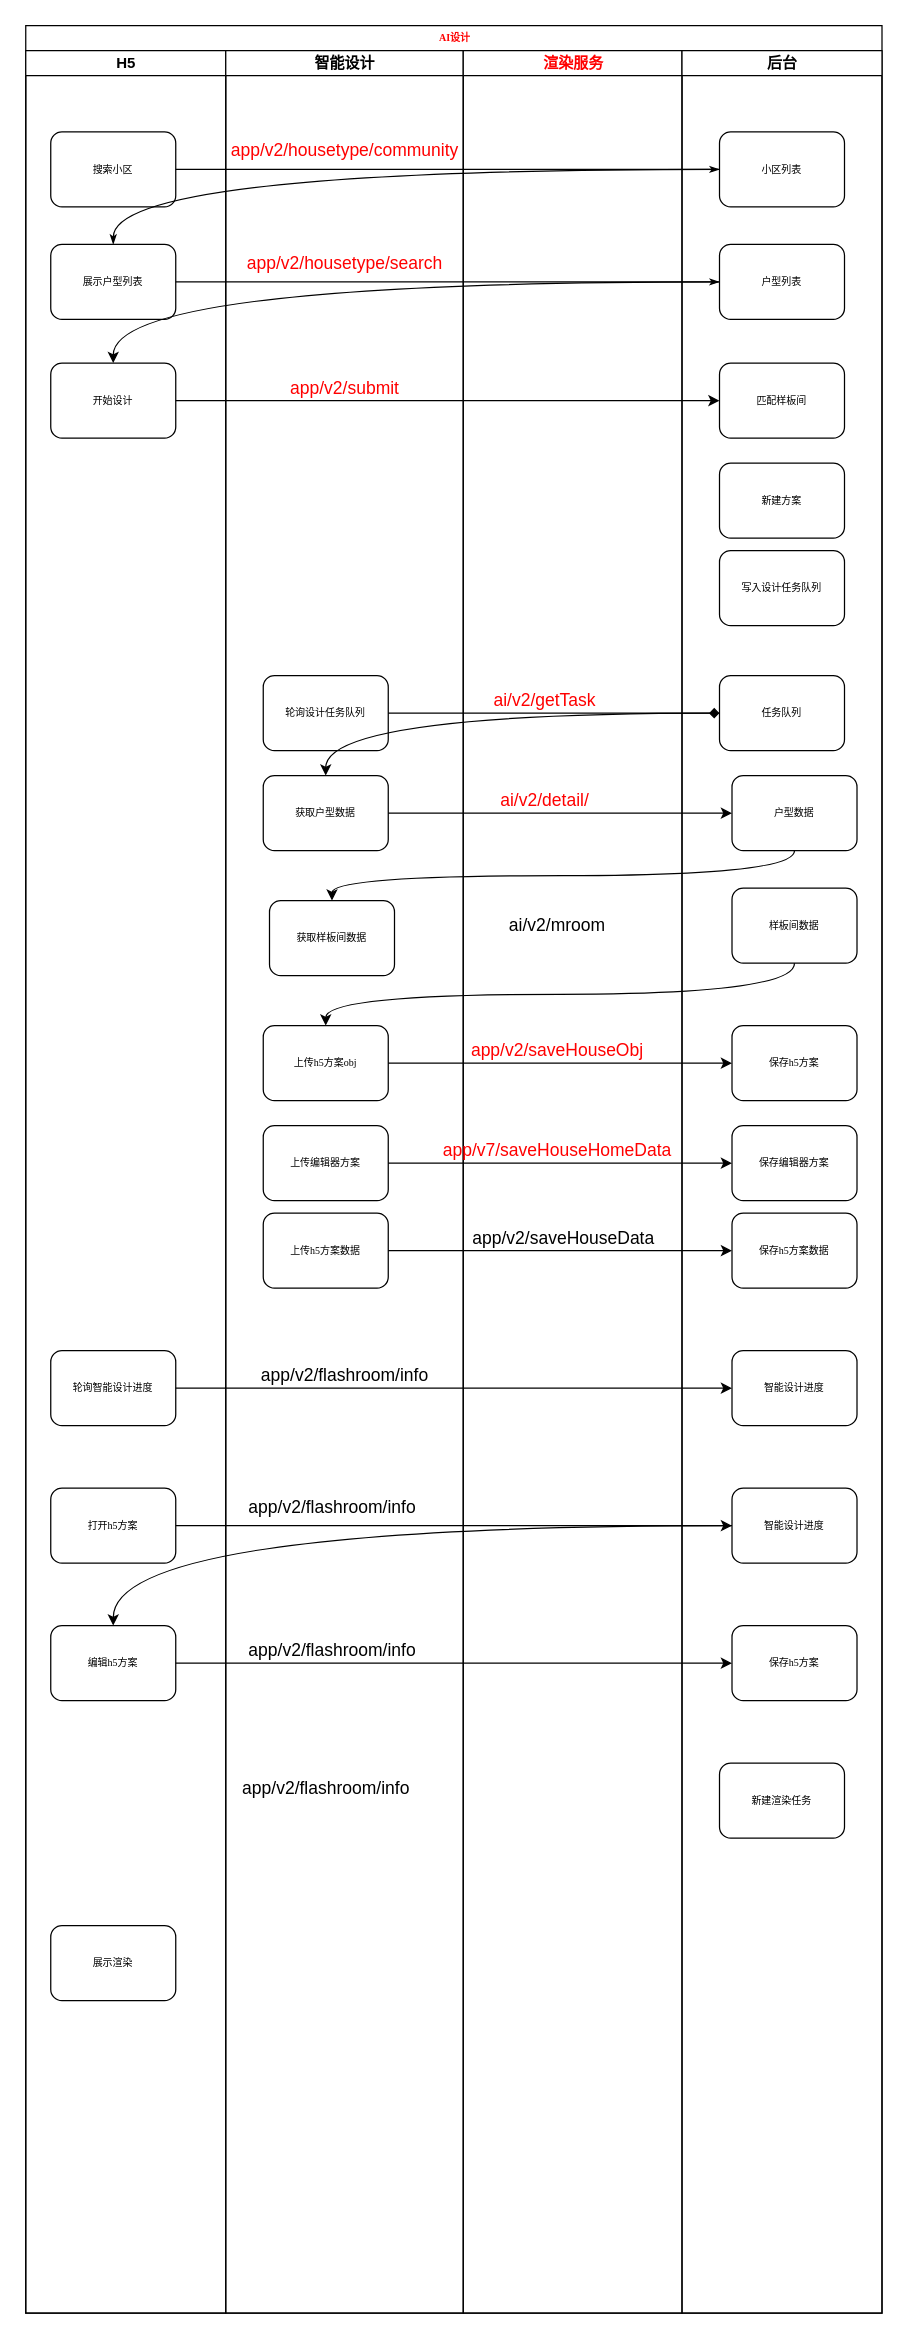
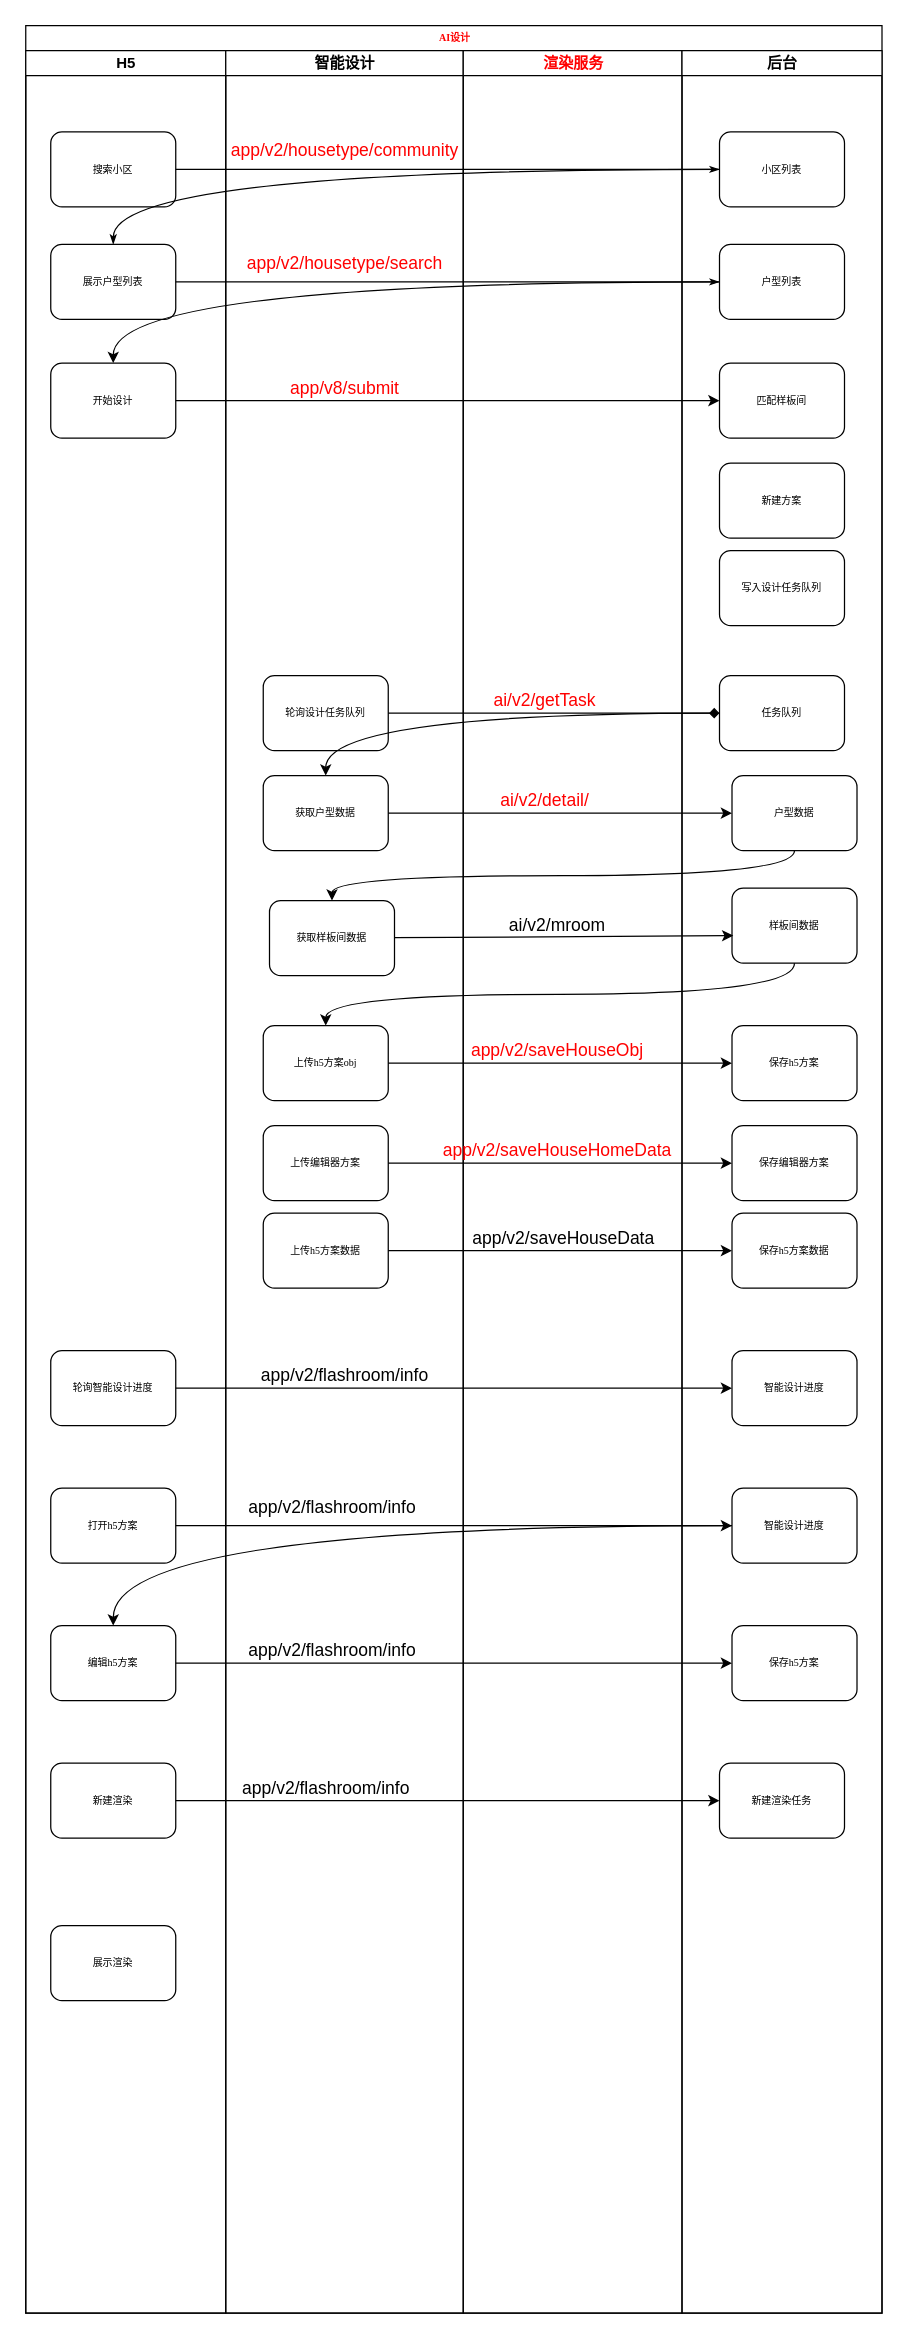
  <mxCell id="0" />
  <mxCell id="1" parent="0" />
  <mxCell id="2" value="AI设计" style="swimlane;html=1;childLayout=stackLayout;startSize=20;rounded=0;shadow=0;labelBackgroundColor=none;strokeWidth=1;fontFamily=Verdana;fontSize=8;align=center;fontColor=#FF0000;" parent="1" vertex="1"><mxGeometry x="20" y="20" width="685" height="1830" as="geometry" /></mxCell>
  <mxCell id="3" value="H5" style="swimlane;html=1;startSize=20;" parent="2" vertex="1"><mxGeometry y="20" width="160" height="1810" as="geometry" /></mxCell>
  <mxCell id="4" value="搜索小区" style="rounded=1;whiteSpace=wrap;html=1;shadow=0;labelBackgroundColor=none;strokeWidth=1;fontFamily=Verdana;fontSize=8;align=center;" parent="3" vertex="1"><mxGeometry x="20" y="65" width="100" height="60" as="geometry" /></mxCell>
  <mxCell id="5" value="展示户型列表" style="rounded=1;whiteSpace=wrap;html=1;shadow=0;labelBackgroundColor=none;strokeWidth=1;fontFamily=Verdana;fontSize=8;align=center;" parent="3" vertex="1"><mxGeometry x="20" y="155" width="100" height="60" as="geometry" /></mxCell>
  <mxCell id="6" value="开始设计" style="rounded=1;whiteSpace=wrap;html=1;shadow=0;labelBackgroundColor=none;strokeWidth=1;fontFamily=Verdana;fontSize=8;align=center;" parent="3" vertex="1"><mxGeometry x="20" y="250" width="100" height="60" as="geometry" /></mxCell>
  <mxCell id="7" value="轮询智能设计进度" style="rounded=1;whiteSpace=wrap;html=1;shadow=0;labelBackgroundColor=none;strokeWidth=1;fontFamily=Verdana;fontSize=8;align=center;" parent="3" vertex="1"><mxGeometry x="20" y="1040" width="100" height="60" as="geometry" /></mxCell>
  <mxCell id="8" value="打开h5方案" style="rounded=1;whiteSpace=wrap;html=1;shadow=0;labelBackgroundColor=none;strokeWidth=1;fontFamily=Verdana;fontSize=8;align=center;" parent="3" vertex="1"><mxGeometry x="20" y="1150" width="100" height="60" as="geometry" /></mxCell>
  <mxCell id="9" value="编辑h5方案" style="rounded=1;whiteSpace=wrap;html=1;shadow=0;labelBackgroundColor=none;strokeWidth=1;fontFamily=Verdana;fontSize=8;align=center;" parent="3" vertex="1"><mxGeometry x="20" y="1260" width="100" height="60" as="geometry" /></mxCell>
+ <mxCell id="10" value="新建渲染" style="rounded=1;whiteSpace=wrap;html=1;shadow=0;labelBackgroundColor=none;strokeWidth=1;fontFamily=Verdana;fontSize=8;align=center;" parent="3" vertex="1"><mxGeometry x="20" y="1370" width="100" height="60" as="geometry" /></mxCell>
  <mxCell id="11" value="展示渲染" style="rounded=1;whiteSpace=wrap;html=1;shadow=0;labelBackgroundColor=none;strokeWidth=1;fontFamily=Verdana;fontSize=8;align=center;" parent="3" vertex="1"><mxGeometry x="20" y="1500" width="100" height="60" as="geometry" /></mxCell>
  <mxCell id="12" style="edgeStyle=orthogonalEdgeStyle;rounded=1;html=1;labelBackgroundColor=none;startArrow=none;startFill=0;startSize=5;endArrow=classicThin;endFill=1;endSize=5;jettySize=auto;orthogonalLoop=1;strokeWidth=1;fontFamily=Verdana;fontSize=8" parent="2" source="4" target="37" edge="1"><mxGeometry relative="1" as="geometry" /></mxCell>
  <mxCell id="13" style="edgeStyle=orthogonalEdgeStyle;rounded=1;html=1;labelBackgroundColor=none;startArrow=none;startFill=0;startSize=5;endArrow=classicThin;endFill=1;endSize=5;jettySize=auto;orthogonalLoop=1;strokeWidth=1;fontFamily=Verdana;fontSize=8;curved=1;" parent="2" source="37" target="5" edge="1"><mxGeometry relative="1" as="geometry" /></mxCell>
  <mxCell id="14" style="edgeStyle=orthogonalEdgeStyle;rounded=1;html=1;labelBackgroundColor=none;startArrow=none;startFill=0;startSize=5;endArrow=classicThin;endFill=1;endSize=5;jettySize=auto;orthogonalLoop=1;strokeWidth=1;fontFamily=Verdana;fontSize=8;entryX=0;entryY=0.5;entryDx=0;entryDy=0;" parent="2" source="5" target="38" edge="1"><mxGeometry relative="1" as="geometry"><mxPoint x="355" y="205" as="targetPoint" /></mxGeometry></mxCell>
  <mxCell id="15" value="智能设计" style="swimlane;html=1;startSize=20;" parent="2" vertex="1"><mxGeometry x="160" y="20" width="190" height="1810" as="geometry" /></mxCell>
  <mxCell id="16" value="app/v2/housetype/community" style="text;html=1;align=center;verticalAlign=middle;resizable=0;points=[];autosize=1;strokeColor=none;fillColor=none;fontColor=#FF0000;fontSize=14;" parent="15" vertex="1"><mxGeometry x="-5" y="70" width="200" height="20" as="geometry" /></mxCell>
  <mxCell id="17" value="app/v2/housetype/search" style="text;html=1;align=center;verticalAlign=middle;resizable=0;points=[];autosize=1;strokeColor=none;fillColor=none;fontColor=#FF0000;fontSize=14;" parent="15" vertex="1"><mxGeometry x="10" y="160" width="170" height="20" as="geometry" /></mxCell>
  <mxCell id="18" value="轮询设计任务队列" style="rounded=1;whiteSpace=wrap;html=1;shadow=0;labelBackgroundColor=none;strokeWidth=1;fontFamily=Verdana;fontSize=8;align=center;" parent="15" vertex="1"><mxGeometry x="30" y="500" width="100" height="60" as="geometry" /></mxCell>
- <mxCell id="19" value="app/v2/submit" style="text;html=1;align=center;verticalAlign=middle;resizable=0;points=[];autosize=1;strokeColor=none;fillColor=none;fontSize=14;fontColor=#FF0000;" parent="15" vertex="1"><mxGeometry x="45" y="260" width="100" height="20" as="geometry" /></mxCell>
+ <mxCell id="19" value="app/v8/submit" style="text;html=1;align=center;verticalAlign=middle;resizable=0;points=[];autosize=1;strokeColor=none;fillColor=none;fontSize=14;fontColor=#FF0000;" parent="15" vertex="1"><mxGeometry x="45" y="260" width="100" height="20" as="geometry" /></mxCell>
  <mxCell id="20" value="获取户型数据" style="rounded=1;whiteSpace=wrap;html=1;shadow=0;labelBackgroundColor=none;strokeWidth=1;fontFamily=Verdana;fontSize=8;align=center;" parent="15" vertex="1"><mxGeometry x="30" y="580" width="100" height="60" as="geometry" /></mxCell>
  <mxCell id="21" value="获取样板间数据" style="rounded=1;whiteSpace=wrap;html=1;shadow=0;labelBackgroundColor=none;strokeWidth=1;fontFamily=Verdana;fontSize=8;align=center;" parent="15" vertex="1"><mxGeometry x="35" y="680" width="100" height="60" as="geometry" /></mxCell>
  <mxCell id="22" value="上传h5方案obj" style="rounded=1;whiteSpace=wrap;html=1;shadow=0;labelBackgroundColor=none;strokeWidth=1;fontFamily=Verdana;fontSize=8;align=center;" parent="15" vertex="1"><mxGeometry x="30" y="780" width="100" height="60" as="geometry" /></mxCell>
  <mxCell id="23" value="上传编辑器方案" style="rounded=1;whiteSpace=wrap;html=1;shadow=0;labelBackgroundColor=none;strokeWidth=1;fontFamily=Verdana;fontSize=8;align=center;" parent="15" vertex="1"><mxGeometry x="30" y="860" width="100" height="60" as="geometry" /></mxCell>
  <mxCell id="24" value="上传h5方案数据" style="rounded=1;whiteSpace=wrap;html=1;shadow=0;labelBackgroundColor=none;strokeWidth=1;fontFamily=Verdana;fontSize=8;align=center;" parent="15" vertex="1"><mxGeometry x="30" y="930" width="100" height="60" as="geometry" /></mxCell>
  <mxCell id="25" value="app/v2/flashroom/info" style="text;html=1;align=center;verticalAlign=middle;resizable=0;points=[];autosize=1;strokeColor=none;fillColor=none;fontSize=14;" parent="15" vertex="1"><mxGeometry x="20" y="1050" width="150" height="20" as="geometry" /></mxCell>
  <mxCell id="26" value="app/v2/flashroom/info" style="text;html=1;align=center;verticalAlign=middle;resizable=0;points=[];autosize=1;strokeColor=none;fillColor=none;fontSize=14;" parent="15" vertex="1"><mxGeometry x="10" y="1270" width="150" height="20" as="geometry" /></mxCell>
  <mxCell id="27" value="app/v2/flashroom/info" style="text;html=1;align=center;verticalAlign=middle;resizable=0;points=[];autosize=1;strokeColor=none;fillColor=none;fontSize=14;" parent="15" vertex="1"><mxGeometry x="10" y="1155" width="150" height="20" as="geometry" /></mxCell>
  <mxCell id="28" value="app/v2/flashroom/info" style="text;html=1;align=center;verticalAlign=middle;resizable=0;points=[];autosize=1;strokeColor=none;fillColor=none;fontSize=14;" parent="15" vertex="1"><mxGeometry x="5" y="1380" width="150" height="20" as="geometry" /></mxCell>
  <mxCell id="29" value="渲染服务" style="swimlane;html=1;startSize=20;fontColor=#FF0000;" parent="2" vertex="1"><mxGeometry x="350" y="20" width="175" height="1810" as="geometry" /></mxCell>
  <mxCell id="30" value="ai/v2/detail/" style="text;html=1;align=center;verticalAlign=middle;resizable=0;points=[];autosize=1;strokeColor=none;fillColor=none;fontSize=14;fontColor=#FF0000;" parent="29" vertex="1"><mxGeometry x="20" y="590" width="90" height="20" as="geometry" /></mxCell>
  <mxCell id="31" value="ai/v2/mroom" style="text;html=1;align=center;verticalAlign=middle;resizable=0;points=[];autosize=1;strokeColor=none;fillColor=none;fontSize=14;" parent="29" vertex="1"><mxGeometry x="30" y="690" width="90" height="20" as="geometry" /></mxCell>
  <mxCell id="32" value="app/v2/saveHouseObj" style="text;html=1;align=center;verticalAlign=middle;resizable=0;points=[];autosize=1;strokeColor=none;fillColor=none;fontSize=14;fontColor=#FF0000;" parent="29" vertex="1"><mxGeometry y="790" width="150" height="20" as="geometry" /></mxCell>
- <mxCell id="33" value="app/v7/saveHouseHomeData" style="text;html=1;align=center;verticalAlign=middle;resizable=0;points=[];autosize=1;strokeColor=none;fillColor=none;fontSize=14;fontColor=#FF0000;" parent="29" vertex="1"><mxGeometry x="-25" y="870" width="200" height="20" as="geometry" /></mxCell>
+ <mxCell id="33" value="app/v2/saveHouseHomeData" style="text;html=1;align=center;verticalAlign=middle;resizable=0;points=[];autosize=1;strokeColor=none;fillColor=none;fontSize=14;fontColor=#FF0000;" parent="29" vertex="1"><mxGeometry x="-25" y="870" width="200" height="20" as="geometry" /></mxCell>
  <mxCell id="34" value="app/v2/saveHouseData" style="text;html=1;align=center;verticalAlign=middle;resizable=0;points=[];autosize=1;strokeColor=none;fillColor=none;fontSize=14;" parent="29" vertex="1"><mxGeometry y="940" width="160" height="20" as="geometry" /></mxCell>
  <mxCell id="35" value="ai/v2/getTask" style="text;html=1;align=center;verticalAlign=middle;resizable=0;points=[];autosize=1;strokeColor=none;fillColor=none;fontSize=14;fontColor=#FF0000;" parent="29" vertex="1"><mxGeometry x="15" y="510" width="100" height="20" as="geometry" /></mxCell>
  <mxCell id="36" value="后台" style="swimlane;html=1;startSize=20;" parent="2" vertex="1"><mxGeometry x="525" y="20" width="160" height="1810" as="geometry" /></mxCell>
  <mxCell id="37" value="小区列表" style="rounded=1;whiteSpace=wrap;html=1;shadow=0;labelBackgroundColor=none;strokeWidth=1;fontFamily=Verdana;fontSize=8;align=center;" parent="36" vertex="1"><mxGeometry x="30" y="65" width="100" height="60" as="geometry" /></mxCell>
  <mxCell id="38" value="户型列表" style="rounded=1;whiteSpace=wrap;html=1;shadow=0;labelBackgroundColor=none;strokeWidth=1;fontFamily=Verdana;fontSize=8;align=center;" parent="36" vertex="1"><mxGeometry x="30" y="155" width="100" height="60" as="geometry" /></mxCell>
  <mxCell id="39" value="匹配样板间" style="rounded=1;whiteSpace=wrap;html=1;shadow=0;labelBackgroundColor=none;strokeWidth=1;fontFamily=Verdana;fontSize=8;align=center;" parent="36" vertex="1"><mxGeometry x="30" y="250" width="100" height="60" as="geometry" /></mxCell>
  <mxCell id="40" value="新建方案" style="rounded=1;whiteSpace=wrap;html=1;shadow=0;labelBackgroundColor=none;strokeWidth=1;fontFamily=Verdana;fontSize=8;align=center;" parent="36" vertex="1"><mxGeometry x="30" y="330" width="100" height="60" as="geometry" /></mxCell>
  <mxCell id="41" value="写入设计任务队列" style="rounded=1;whiteSpace=wrap;html=1;shadow=0;labelBackgroundColor=none;strokeWidth=1;fontFamily=Verdana;fontSize=8;align=center;" parent="36" vertex="1"><mxGeometry x="30" y="400" width="100" height="60" as="geometry" /></mxCell>
  <mxCell id="42" value="户型数据" style="rounded=1;whiteSpace=wrap;html=1;shadow=0;labelBackgroundColor=none;strokeWidth=1;fontFamily=Verdana;fontSize=8;align=center;" parent="36" vertex="1"><mxGeometry x="40" y="580" width="100" height="60" as="geometry" /></mxCell>
  <mxCell id="43" value="样板间数据" style="rounded=1;whiteSpace=wrap;html=1;shadow=0;labelBackgroundColor=none;strokeWidth=1;fontFamily=Verdana;fontSize=8;align=center;" parent="36" vertex="1"><mxGeometry x="40" y="670" width="100" height="60" as="geometry" /></mxCell>
  <mxCell id="44" value="保存h5方案" style="rounded=1;whiteSpace=wrap;html=1;shadow=0;labelBackgroundColor=none;strokeWidth=1;fontFamily=Verdana;fontSize=8;align=center;" parent="36" vertex="1"><mxGeometry x="40" y="780" width="100" height="60" as="geometry" /></mxCell>
  <mxCell id="45" value="保存编辑器方案" style="rounded=1;whiteSpace=wrap;html=1;shadow=0;labelBackgroundColor=none;strokeWidth=1;fontFamily=Verdana;fontSize=8;align=center;" parent="36" vertex="1"><mxGeometry x="40" y="860" width="100" height="60" as="geometry" /></mxCell>
  <mxCell id="46" value="保存h5方案数据" style="rounded=1;whiteSpace=wrap;html=1;shadow=0;labelBackgroundColor=none;strokeWidth=1;fontFamily=Verdana;fontSize=8;align=center;" parent="36" vertex="1"><mxGeometry x="40" y="930" width="100" height="60" as="geometry" /></mxCell>
  <mxCell id="47" value="智能设计进度" style="rounded=1;whiteSpace=wrap;html=1;shadow=0;labelBackgroundColor=none;strokeWidth=1;fontFamily=Verdana;fontSize=8;align=center;" parent="36" vertex="1"><mxGeometry x="40" y="1040" width="100" height="60" as="geometry" /></mxCell>
  <mxCell id="48" value="保存h5方案" style="rounded=1;whiteSpace=wrap;html=1;shadow=0;labelBackgroundColor=none;strokeWidth=1;fontFamily=Verdana;fontSize=8;align=center;" parent="36" vertex="1"><mxGeometry x="40" y="1260" width="100" height="60" as="geometry" /></mxCell>
  <mxCell id="49" value="智能设计进度" style="rounded=1;whiteSpace=wrap;html=1;shadow=0;labelBackgroundColor=none;strokeWidth=1;fontFamily=Verdana;fontSize=8;align=center;" parent="36" vertex="1"><mxGeometry x="40" y="1150" width="100" height="60" as="geometry" /></mxCell>
  <mxCell id="50" value="新建渲染任务" style="rounded=1;whiteSpace=wrap;html=1;shadow=0;labelBackgroundColor=none;strokeWidth=1;fontFamily=Verdana;fontSize=8;align=center;" parent="36" vertex="1"><mxGeometry x="30" y="1370" width="100" height="60" as="geometry" /></mxCell>
  <mxCell id="51" value="任务队列" style="rounded=1;whiteSpace=wrap;html=1;shadow=0;labelBackgroundColor=none;strokeWidth=1;fontFamily=Verdana;fontSize=8;align=center;" parent="36" vertex="1"><mxGeometry x="30" y="500" width="100" height="60" as="geometry" /></mxCell>
  <mxCell id="52" style="rounded=0;orthogonalLoop=1;jettySize=auto;html=1;entryX=0.5;entryY=0;entryDx=0;entryDy=0;edgeStyle=orthogonalEdgeStyle;curved=1;" parent="2" source="38" target="6" edge="1"><mxGeometry relative="1" as="geometry" /></mxCell>
  <mxCell id="53" style="edgeStyle=orthogonalEdgeStyle;curved=1;rounded=0;orthogonalLoop=1;jettySize=auto;html=1;" parent="2" source="6" target="39" edge="1"><mxGeometry relative="1" as="geometry" /></mxCell>
  <mxCell id="54" style="edgeStyle=orthogonalEdgeStyle;curved=1;rounded=0;orthogonalLoop=1;jettySize=auto;html=1;entryX=0;entryY=0.5;entryDx=0;entryDy=0;exitX=1;exitY=0.5;exitDx=0;exitDy=0;" parent="2" source="20" target="42" edge="1"><mxGeometry relative="1" as="geometry" /></mxCell>
  <mxCell id="55" style="edgeStyle=orthogonalEdgeStyle;curved=1;rounded=0;orthogonalLoop=1;jettySize=auto;html=1;exitX=0.5;exitY=1;exitDx=0;exitDy=0;" parent="2" source="42" target="21" edge="1"><mxGeometry relative="1" as="geometry" /></mxCell>
+ <mxCell id="56" style="rounded=0;orthogonalLoop=1;jettySize=auto;html=1;entryX=0.01;entryY=0.633;entryDx=0;entryDy=0;entryPerimeter=0;" parent="2" source="21" target="43" edge="1"><mxGeometry relative="1" as="geometry" /></mxCell>
  <mxCell id="57" style="edgeStyle=none;rounded=0;orthogonalLoop=1;jettySize=auto;html=1;entryX=0;entryY=0.5;entryDx=0;entryDy=0;" parent="2" source="22" target="44" edge="1"><mxGeometry relative="1" as="geometry" /></mxCell>
  <mxCell id="58" style="edgeStyle=none;rounded=0;orthogonalLoop=1;jettySize=auto;html=1;entryX=0;entryY=0.5;entryDx=0;entryDy=0;" parent="2" source="23" target="45" edge="1"><mxGeometry relative="1" as="geometry" /></mxCell>
  <mxCell id="59" style="edgeStyle=none;rounded=0;orthogonalLoop=1;jettySize=auto;html=1;entryX=0;entryY=0.5;entryDx=0;entryDy=0;" parent="2" source="24" target="46" edge="1"><mxGeometry relative="1" as="geometry" /></mxCell>
  <mxCell id="60" style="edgeStyle=none;rounded=0;orthogonalLoop=1;jettySize=auto;html=1;" parent="2" source="7" target="47" edge="1"><mxGeometry relative="1" as="geometry" /></mxCell>
  <mxCell id="61" style="edgeStyle=orthogonalEdgeStyle;rounded=0;orthogonalLoop=1;jettySize=auto;html=1;entryX=0.5;entryY=0;entryDx=0;entryDy=0;curved=1;exitX=0.5;exitY=1;exitDx=0;exitDy=0;" parent="2" source="43" target="22" edge="1"><mxGeometry relative="1" as="geometry" /></mxCell>
  <mxCell id="62" style="edgeStyle=orthogonalEdgeStyle;curved=1;rounded=0;orthogonalLoop=1;jettySize=auto;html=1;entryX=0;entryY=0.5;entryDx=0;entryDy=0;" parent="2" source="9" target="48" edge="1"><mxGeometry relative="1" as="geometry" /></mxCell>
  <mxCell id="63" style="edgeStyle=orthogonalEdgeStyle;curved=1;rounded=0;orthogonalLoop=1;jettySize=auto;html=1;" parent="2" source="8" target="49" edge="1"><mxGeometry relative="1" as="geometry" /></mxCell>
  <mxCell id="64" style="edgeStyle=orthogonalEdgeStyle;curved=1;rounded=0;orthogonalLoop=1;jettySize=auto;html=1;entryX=0.5;entryY=0;entryDx=0;entryDy=0;" parent="2" source="49" target="9" edge="1"><mxGeometry relative="1" as="geometry" /></mxCell>
+ <mxCell id="65" style="edgeStyle=orthogonalEdgeStyle;curved=1;rounded=0;orthogonalLoop=1;jettySize=auto;html=1;entryX=0;entryY=0.5;entryDx=0;entryDy=0;" parent="2" source="10" target="50" edge="1"><mxGeometry relative="1" as="geometry" /></mxCell>
  <mxCell id="66" style="edgeStyle=orthogonalEdgeStyle;curved=1;rounded=0;orthogonalLoop=1;jettySize=auto;html=1;entryX=0;entryY=0.5;entryDx=0;entryDy=0;fontColor=#FF0000;endArrow=diamond;" parent="2" source="18" target="51" edge="1"><mxGeometry relative="1" as="geometry" /></mxCell>
  <mxCell id="67" style="edgeStyle=orthogonalEdgeStyle;curved=1;rounded=0;orthogonalLoop=1;jettySize=auto;html=1;entryX=0.5;entryY=0;entryDx=0;entryDy=0;fontColor=#FF0000;" parent="2" source="51" target="20" edge="1"><mxGeometry relative="1" as="geometry" /></mxCell>
